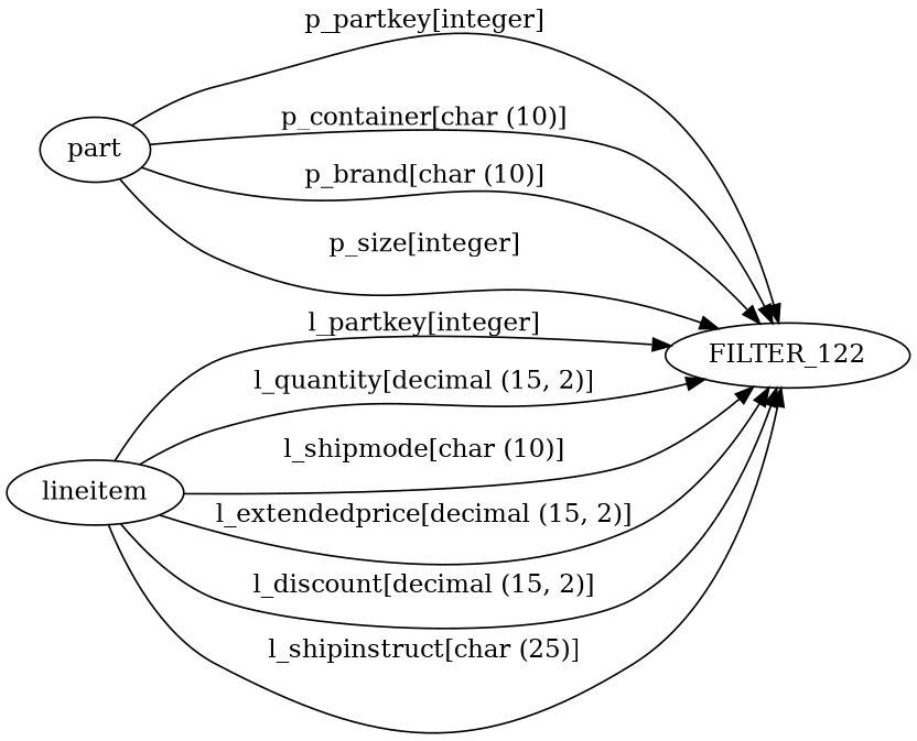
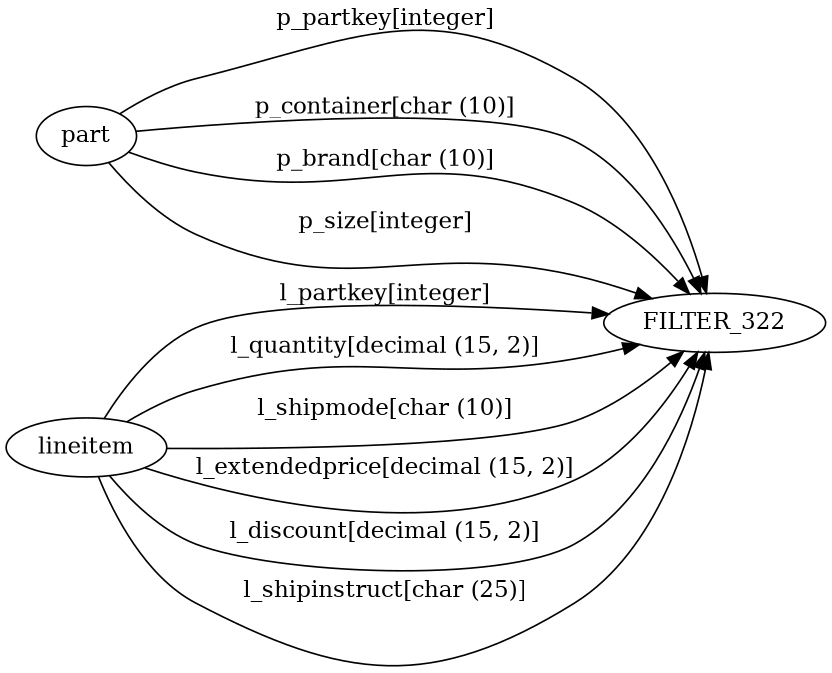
  digraph {
    rankdir=LR
    part
-   FILTER_122
+   FILTER_122 [label=FILTER_322]
    lineitem
    part -> FILTER_122 [label="p_partkey[integer]"]
    part -> FILTER_122 [label="p_container[char (10)]"]
    part -> FILTER_122 [label="p_brand[char (10)]"]
    part -> FILTER_122 [label="p_size[integer]"]
    lineitem -> FILTER_122 [label="l_partkey[integer]"]
    lineitem -> FILTER_122 [label="l_quantity[decimal (15, 2)]"]
    lineitem -> FILTER_122 [label="l_shipmode[char (10)]"]
    lineitem -> FILTER_122 [label="l_extendedprice[decimal (15, 2)]"]
    lineitem -> FILTER_122 [label="l_discount[decimal (15, 2)]"]
    lineitem -> FILTER_122 [label="l_shipinstruct[char (25)]"]
  }
